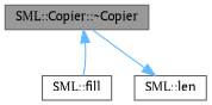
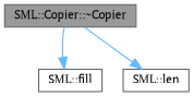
  digraph {
    fontname="PT Serif"
    rankdir=TB
    node [color=grey40 fillcolor=white fontname="PT Serif" fontsize=10 shape=box style=filled]
    edge [color=steelblue1 fontname="PT Serif" fontsize=10 labelfontname=Helvetica labelfontsize=10 style=solid]
    n1 [color=gray40 fillcolor=grey60 fontcolor=black height=0.2 label="SML::Copier::~Copier" width=0.4]
    n2 [height=0.2 label="SML::fill" width=0.4]
    n3 [height=0.2 label="SML::len" width=0.4]
-   n2 -> n1
+   n1 -> n2
    n1 -> n3
  }
